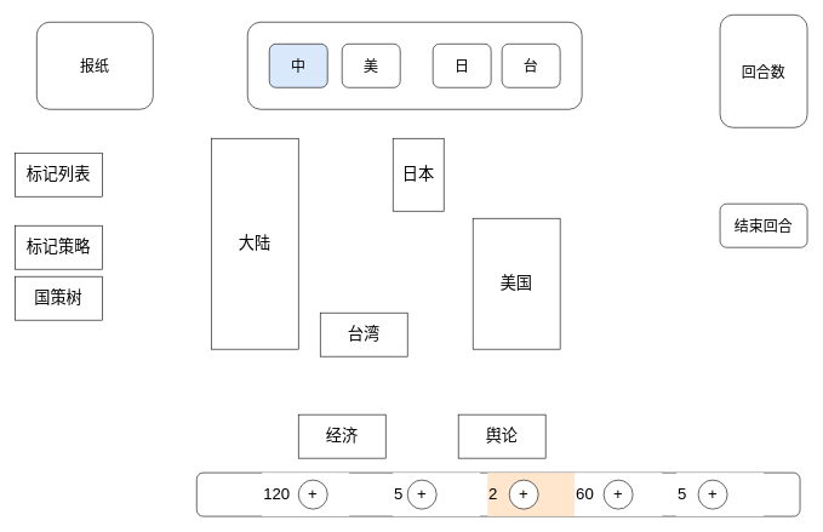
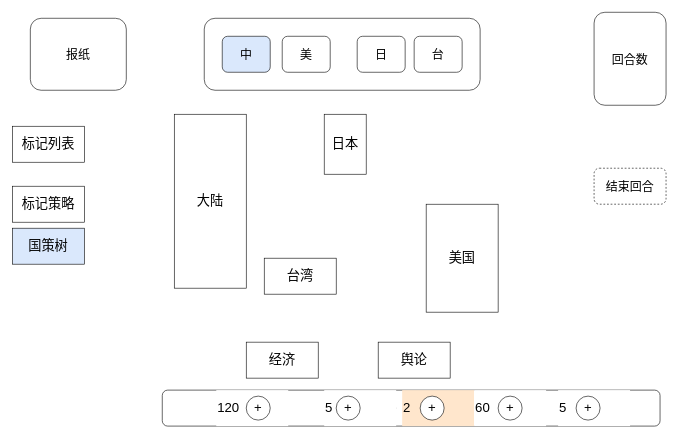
  <mxCell id="0" />
  <mxCell id="1" parent="0" />
  <mxCell id="2" value="" style="rounded=1;whiteSpace=wrap;html=1;hachureGap=4;fontFamily=Architects Daughter;fontSource=https%3A%2F%2Ffonts.googleapis.com%2Fcss%3Ffamily%3DArchitects%2BDaughter;fontSize=20;" parent="1" vertex="1"><mxGeometry x="340" y="30" width="460" height="120" as="geometry" /></mxCell>
  <mxCell id="3" value="中" style="rounded=1;whiteSpace=wrap;html=1;hachureGap=4;fontFamily=Architects Daughter;fontSource=https%3A%2F%2Ffonts.googleapis.com%2Fcss%3Ffamily%3DArchitects%2BDaughter;fontSize=20;fillColor=#dae8fc;" parent="1" vertex="1"><mxGeometry x="370" y="60" width="80" height="60" as="geometry" /></mxCell>
  <mxCell id="4" value="美" style="rounded=1;whiteSpace=wrap;html=1;hachureGap=4;fontFamily=Architects Daughter;fontSource=https%3A%2F%2Ffonts.googleapis.com%2Fcss%3Ffamily%3DArchitects%2BDaughter;fontSize=20;" parent="1" vertex="1"><mxGeometry x="470" y="60" width="80" height="60" as="geometry" /></mxCell>
  <mxCell id="5" value="日" style="rounded=1;whiteSpace=wrap;html=1;hachureGap=4;fontFamily=Architects Daughter;fontSource=https%3A%2F%2Ffonts.googleapis.com%2Fcss%3Ffamily%3DArchitects%2BDaughter;fontSize=20;" parent="1" vertex="1"><mxGeometry x="595" y="60" width="80" height="60" as="geometry" /></mxCell>
  <mxCell id="6" value="台" style="rounded=1;whiteSpace=wrap;html=1;hachureGap=4;fontFamily=Architects Daughter;fontSource=https%3A%2F%2Ffonts.googleapis.com%2Fcss%3Ffamily%3DArchitects%2BDaughter;fontSize=20;" parent="1" vertex="1"><mxGeometry x="690" y="60" width="80" height="60" as="geometry" /></mxCell>
- <mxCell id="7" value="结束回合" style="rounded=1;whiteSpace=wrap;html=1;hachureGap=4;fontFamily=Architects Daughter;fontSource=https%3A%2F%2Ffonts.googleapis.com%2Fcss%3Ffamily%3DArchitects%2BDaughter;fontSize=20;" parent="1" vertex="1"><mxGeometry x="990" y="280" width="120" height="60" as="geometry" /></mxCell>
+ <mxCell id="7" value="结束回合" style="rounded=1;whiteSpace=wrap;html=1;hachureGap=4;fontFamily=Architects Daughter;fontSource=https%3A%2F%2Ffonts.googleapis.com%2Fcss%3Ffamily%3DArchitects%2BDaughter;fontSize=20;dashed=1;" parent="1" vertex="1"><mxGeometry x="990" y="280" width="120" height="60" as="geometry" /></mxCell>
  <mxCell id="8" value="回合数" style="rounded=1;whiteSpace=wrap;html=1;hachureGap=4;fontFamily=Architects Daughter;fontSource=https%3A%2F%2Ffonts.googleapis.com%2Fcss%3Ffamily%3DArchitects%2BDaughter;fontSize=20;" parent="1" vertex="1"><mxGeometry x="990" y="20" width="120" height="155" as="geometry" /></mxCell>
  <mxCell id="9" value="" style="rounded=1;whiteSpace=wrap;html=1;hachureGap=4;fontFamily=Architects Daughter;fontSource=https%3A%2F%2Ffonts.googleapis.com%2Fcss%3Ffamily%3DArchitects%2BDaughter;fontSize=20;" vertex="1" parent="1"><mxGeometry x="270" y="650" width="830" height="60" as="geometry" /></mxCell>
  <mxCell id="10" value="报纸" style="rounded=1;whiteSpace=wrap;html=1;hachureGap=4;fontFamily=Architects Daughter;fontSource=https%3A%2F%2Ffonts.googleapis.com%2Fcss%3Ffamily%3DArchitects%2BDaughter;fontSize=20;" vertex="1" parent="1"><mxGeometry x="50" y="30" width="160" height="120" as="geometry" /></mxCell>
  <mxCell id="11" value="&lt;font style=&quot;font-size: 22px;&quot;&gt;经济&lt;/font&gt;" style="rounded=0;whiteSpace=wrap;html=1;" vertex="1" parent="1"><mxGeometry x="410" y="570" width="120" height="60" as="geometry" /></mxCell>
  <mxCell id="12" value="&lt;font style=&quot;font-size: 22px;&quot;&gt;舆论&lt;/font&gt;" style="rounded=0;whiteSpace=wrap;html=1;" vertex="1" parent="1"><mxGeometry x="630" y="570" width="120" height="60" as="geometry" /></mxCell>
  <mxCell id="13" value="120" style="rounded=0;whiteSpace=wrap;html=1;fontSize=22;align=left;strokeColor=none;" vertex="1" parent="1"><mxGeometry x="360" y="650" width="120" height="60" as="geometry" /></mxCell>
  <mxCell id="14" value="" style="edgeStyle=none;rounded=1;html=1;fontSize=22;" edge="1" parent="1" source="15" target="19"><mxGeometry relative="1" as="geometry" /></mxCell>
  <mxCell id="15" value="5" style="rounded=0;whiteSpace=wrap;html=1;fontSize=22;align=left;strokeColor=none;" vertex="1" parent="1"><mxGeometry x="540" y="650" width="120" height="60" as="geometry" /></mxCell>
  <mxCell id="16" value="2" style="rounded=0;whiteSpace=wrap;html=1;fontSize=22;align=left;strokeColor=none;fillColor=#ffe6cc;" vertex="1" parent="1"><mxGeometry x="670" y="650" width="120" height="60" as="geometry" /></mxCell>
  <mxCell id="17" value="60" style="rounded=0;whiteSpace=wrap;html=1;fontSize=22;align=left;strokeColor=none;" vertex="1" parent="1"><mxGeometry x="790" y="650" width="120" height="60" as="geometry" /></mxCell>
  <mxCell id="18" value="+" style="ellipse;whiteSpace=wrap;html=1;aspect=fixed;rounded=1;fontSize=22;" vertex="1" parent="1"><mxGeometry x="410" y="660" width="40" height="40" as="geometry" /></mxCell>
  <mxCell id="19" value="+" style="ellipse;whiteSpace=wrap;html=1;aspect=fixed;rounded=1;fontSize=22;" vertex="1" parent="1"><mxGeometry x="560" y="660" width="40" height="40" as="geometry" /></mxCell>
  <mxCell id="20" value="+" style="ellipse;whiteSpace=wrap;html=1;aspect=fixed;rounded=1;fontSize=22;" vertex="1" parent="1"><mxGeometry x="700" y="660" width="40" height="40" as="geometry" /></mxCell>
  <mxCell id="21" value="5" style="rounded=0;whiteSpace=wrap;html=1;fontSize=22;align=left;strokeColor=none;" vertex="1" parent="1"><mxGeometry x="930" y="650" width="120" height="60" as="geometry" /></mxCell>
  <mxCell id="22" value="+" style="ellipse;whiteSpace=wrap;html=1;aspect=fixed;rounded=1;fontSize=22;" vertex="1" parent="1"><mxGeometry x="830" y="660" width="40" height="40" as="geometry" /></mxCell>
  <mxCell id="23" value="+" style="ellipse;whiteSpace=wrap;html=1;aspect=fixed;rounded=1;fontSize=22;" vertex="1" parent="1"><mxGeometry x="960" y="660" width="40" height="40" as="geometry" /></mxCell>
  <mxCell id="24" value="大陆" style="rounded=0;whiteSpace=wrap;html=1;fontSize=22;" vertex="1" parent="1"><mxGeometry x="290" y="190" width="120" height="290" as="geometry" /></mxCell>
  <mxCell id="25" value="台湾" style="rounded=0;whiteSpace=wrap;html=1;fontSize=22;" vertex="1" parent="1"><mxGeometry x="440" y="430" width="120" height="60" as="geometry" /></mxCell>
  <mxCell id="26" value="日本" style="rounded=0;whiteSpace=wrap;html=1;fontSize=22;" vertex="1" parent="1"><mxGeometry x="540" y="190" width="70" height="100" as="geometry" /></mxCell>
- <mxCell id="27" value="美国" style="rounded=0;whiteSpace=wrap;html=1;fontSize=22;" vertex="1" parent="1"><mxGeometry x="650" y="300" width="120" height="180" as="geometry" /></mxCell>
+ <mxCell id="27" value="美国" style="rounded=0;whiteSpace=wrap;html=1;fontSize=22;" vertex="1" parent="1"><mxGeometry x="710" y="340" width="120" height="180" as="geometry" /></mxCell>
  <mxCell id="28" value="标记列表" style="rounded=0;whiteSpace=wrap;html=1;fontSize=22;" vertex="1" parent="1"><mxGeometry x="20" y="210" width="120" height="60" as="geometry" /></mxCell>
  <mxCell id="29" value="标记策略" style="rounded=0;whiteSpace=wrap;html=1;fontSize=22;" vertex="1" parent="1"><mxGeometry x="20" y="310" width="120" height="60" as="geometry" /></mxCell>
- <mxCell id="30" value="国策树" style="rounded=0;whiteSpace=wrap;html=1;fontSize=22;" vertex="1" parent="1"><mxGeometry x="20" y="380" width="120" height="60" as="geometry" /></mxCell>
+ <mxCell id="30" value="国策树" style="rounded=0;whiteSpace=wrap;html=1;fontSize=22;fillColor=#dae8fc;" vertex="1" parent="1"><mxGeometry x="20" y="380" width="120" height="60" as="geometry" /></mxCell>
